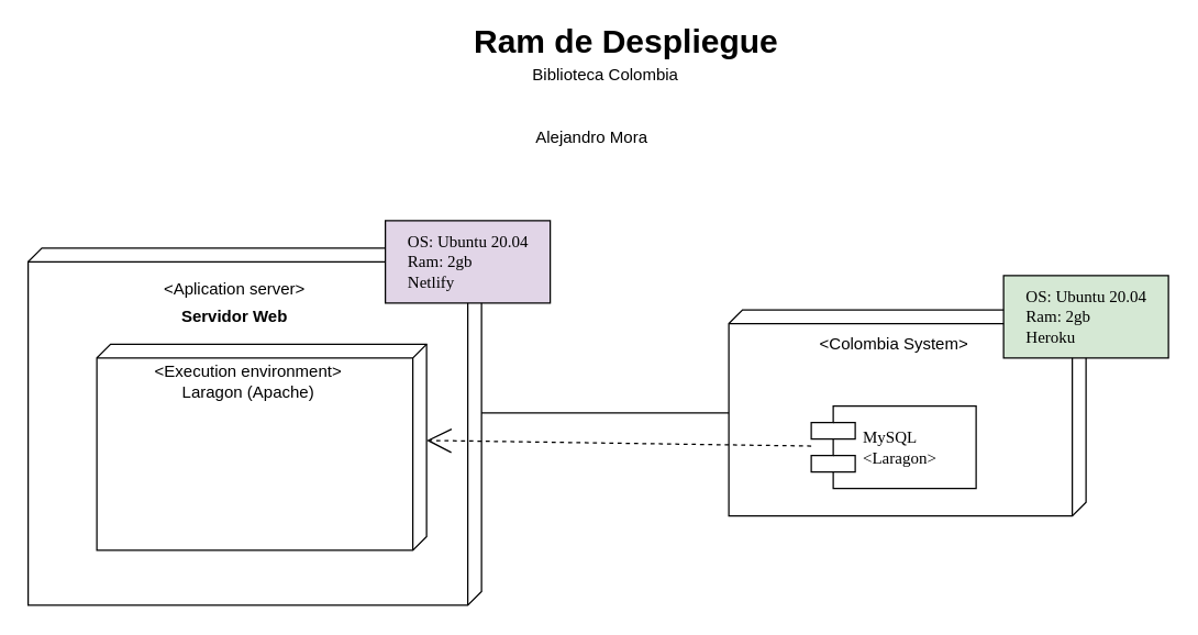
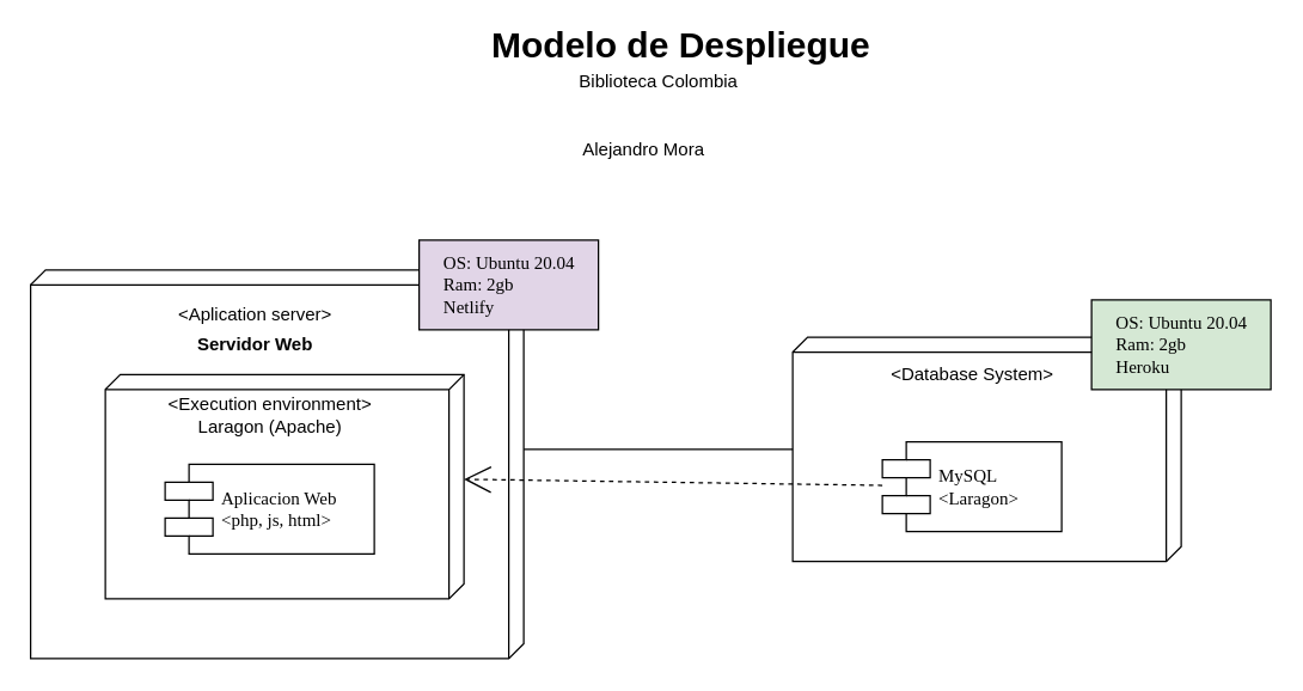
  <mxCell id="0" />
  <mxCell id="1" parent="0" />
  <mxCell id="2" value="" style="verticalAlign=top;align=left;spacingTop=8;spacingLeft=2;spacingRight=12;shape=cube;size=10;direction=south;fontStyle=4;html=1;rounded=0;shadow=0;comic=0;labelBackgroundColor=none;strokeWidth=1;fontFamily=Verdana;fontSize=12" parent="1" vertex="1"><mxGeometry x="20" y="180" width="330" height="260" as="geometry" /></mxCell>
  <mxCell id="3" value="" style="verticalAlign=top;align=left;spacingTop=8;spacingLeft=2;spacingRight=12;shape=cube;size=10;direction=south;fontStyle=4;html=1;rounded=0;shadow=0;comic=0;labelBackgroundColor=none;strokeWidth=1;fontFamily=Verdana;fontSize=12" parent="1" vertex="1"><mxGeometry x="530" y="225" width="260" height="150" as="geometry" /></mxCell>
  <mxCell id="4" value="OS: Ubuntu 20.04&lt;br&gt;&lt;div style=&quot;text-align: left&quot;&gt;&lt;span&gt;Ram: 2gb&lt;/span&gt;&lt;/div&gt;&lt;div style=&quot;text-align: left&quot;&gt;&lt;span&gt;Netlify&lt;/span&gt;&lt;/div&gt;" style="html=1;rounded=0;shadow=0;comic=0;labelBackgroundColor=none;strokeWidth=1;fontFamily=Verdana;fontSize=12;align=center;fillColor=#e1d5e7;" parent="1" vertex="1"><mxGeometry x="280" y="160" width="120" height="60" as="geometry" /></mxCell>
  <mxCell id="5" value="MySQL&lt;br&gt;&amp;lt;Laragon&amp;gt;" style="shape=component;align=left;spacingLeft=36;rounded=0;shadow=0;comic=0;labelBackgroundColor=none;strokeWidth=1;fontFamily=Verdana;fontSize=12;html=1;" parent="1" vertex="1"><mxGeometry x="590" y="295" width="120" height="60" as="geometry" /></mxCell>
  <mxCell id="6" style="edgeStyle=none;rounded=0;html=1;dashed=1;labelBackgroundColor=none;startArrow=none;startFill=0;startSize=8;endArrow=open;endFill=0;endSize=16;fontFamily=Verdana;fontSize=12;entryX=0;entryY=0;entryDx=70;entryDy=0;entryPerimeter=0;" parent="1" source="5" target="11" edge="1"><mxGeometry relative="1" as="geometry" /></mxCell>
  <mxCell id="7" style="edgeStyle=orthogonalEdgeStyle;rounded=0;html=1;labelBackgroundColor=none;startArrow=none;startFill=0;startSize=8;endArrow=none;endFill=0;endSize=16;fontFamily=Verdana;fontSize=12;" parent="1" source="3" target="2" edge="1"><mxGeometry relative="1" as="geometry"><Array as="points"><mxPoint x="275" y="285" /></Array></mxGeometry></mxCell>
  <mxCell id="8" value="&amp;lt;Aplication server&amp;gt;" style="text;html=1;align=center;verticalAlign=middle;resizable=0;points=[];autosize=1;strokeColor=none;fillColor=none;" vertex="1" parent="1"><mxGeometry x="110" y="200" width="120" height="20" as="geometry" /></mxCell>
  <mxCell id="9" value="Servidor Web" style="text;html=1;align=center;verticalAlign=middle;resizable=0;points=[];autosize=1;strokeColor=none;fillColor=none;fontStyle=1" vertex="1" parent="1"><mxGeometry x="125" y="220" width="90" height="20" as="geometry" /></mxCell>
  <mxCell id="10" value="" style="ellipse;whiteSpace=wrap;html=1;rounded=0;shadow=0;comic=0;labelBackgroundColor=none;strokeWidth=1;fontFamily=Verdana;fontSize=12;align=center;" parent="1" vertex="1"><mxGeometry x="270" y="300" width="20" height="20" as="geometry" /></mxCell>
  <mxCell id="11" value="" style="verticalAlign=top;align=left;spacingTop=8;spacingLeft=2;spacingRight=12;shape=cube;size=10;direction=south;fontStyle=4;html=1;rounded=0;shadow=0;comic=0;labelBackgroundColor=none;strokeWidth=1;fontFamily=Verdana;fontSize=12" vertex="1" parent="1"><mxGeometry x="70" y="250" width="240" height="150" as="geometry" /></mxCell>
+ <mxCell id="12" value="Aplicacion Web&lt;br&gt;&amp;lt;php, js, html&amp;gt;" style="shape=component;align=left;spacingLeft=36;rounded=0;shadow=0;comic=0;labelBackgroundColor=none;strokeWidth=1;fontFamily=Verdana;fontSize=12;html=1;" vertex="1" parent="1"><mxGeometry x="110" y="310" width="140" height="60" as="geometry" /></mxCell>
  <mxCell id="13" value="&amp;lt;Execution environment&amp;gt;" style="text;html=1;align=center;verticalAlign=middle;resizable=0;points=[];autosize=1;strokeColor=none;fillColor=none;" vertex="1" parent="1"><mxGeometry x="105" y="260" width="150" height="20" as="geometry" /></mxCell>
  <mxCell id="14" value="Laragon (Apache)" style="text;html=1;align=center;verticalAlign=middle;resizable=0;points=[];autosize=1;strokeColor=none;fillColor=none;" vertex="1" parent="1"><mxGeometry x="125" y="275" width="110" height="20" as="geometry" /></mxCell>
- <mxCell id="15" value="&amp;lt;Colombia System&amp;gt;" style="text;html=1;align=center;verticalAlign=middle;resizable=0;points=[];autosize=1;strokeColor=none;fillColor=none;" vertex="1" parent="1"><mxGeometry x="590" y="240" width="120" height="20" as="geometry" /></mxCell>
- <mxCell id="16" value="&lt;span style=&quot;font-size: 24px&quot;&gt;&lt;b&gt;Ram de Despliegue&lt;/b&gt;&lt;/span&gt;" style="text;html=1;align=center;verticalAlign=middle;resizable=0;points=[];autosize=1;strokeColor=none;fillColor=none;" vertex="1" parent="1"><mxGeometry x="320" y="20" width="270" height="20" as="geometry" /></mxCell>
+ <mxCell id="15" value="&amp;lt;Database System&amp;gt;" style="text;html=1;align=center;verticalAlign=middle;resizable=0;points=[];autosize=1;strokeColor=none;fillColor=none;" vertex="1" parent="1"><mxGeometry x="590" y="240" width="120" height="20" as="geometry" /></mxCell>
+ <mxCell id="16" value="&lt;span style=&quot;font-size: 24px&quot;&gt;&lt;b&gt;Modelo de Despliegue&lt;/b&gt;&lt;/span&gt;" style="text;html=1;align=center;verticalAlign=middle;resizable=0;points=[];autosize=1;strokeColor=none;fillColor=none;" vertex="1" parent="1"><mxGeometry x="320" y="20" width="270" height="20" as="geometry" /></mxCell>
  <mxCell id="17" value="&lt;span style=&quot;font-size: 12px&quot;&gt;Biblioteca Colombia&lt;/span&gt;" style="text;html=1;align=center;verticalAlign=middle;resizable=0;points=[];autosize=1;strokeColor=none;fillColor=none;fontSize=24;" vertex="1" parent="1"><mxGeometry x="380" y="30" width="120" height="40" as="geometry" /></mxCell>
  <mxCell id="18" value="Alejandro Mora" style="text;html=1;align=center;verticalAlign=middle;resizable=0;points=[];autosize=1;strokeColor=none;fillColor=none;fontSize=12;" vertex="1" parent="1"><mxGeometry x="380" y="90" width="100" height="20" as="geometry" /></mxCell>
  <mxCell id="19" value="OS: Ubuntu 20.04&lt;br&gt;&lt;div style=&quot;text-align: left&quot;&gt;&lt;span&gt;Ram: 2gb&lt;/span&gt;&lt;/div&gt;&lt;div style=&quot;text-align: left&quot;&gt;Heroku&lt;/div&gt;" style="html=1;rounded=0;shadow=0;comic=0;labelBackgroundColor=none;strokeWidth=1;fontFamily=Verdana;fontSize=12;align=center;fillColor=#d5e8d4;" vertex="1" parent="1"><mxGeometry x="730" y="200" width="120" height="60" as="geometry" /></mxCell>
